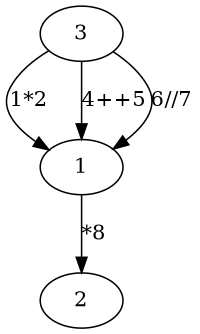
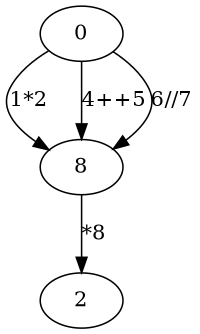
  digraph {
-   0 [label=3]
-   1
+   0
+   1 [label=8]
    2
    0 -> 1 [label="1*2"]
    0 -> 1 [label="4++5"]
    0 -> 1 [label="6//7"]
    1 -> 2 [label="*8"]
  }
